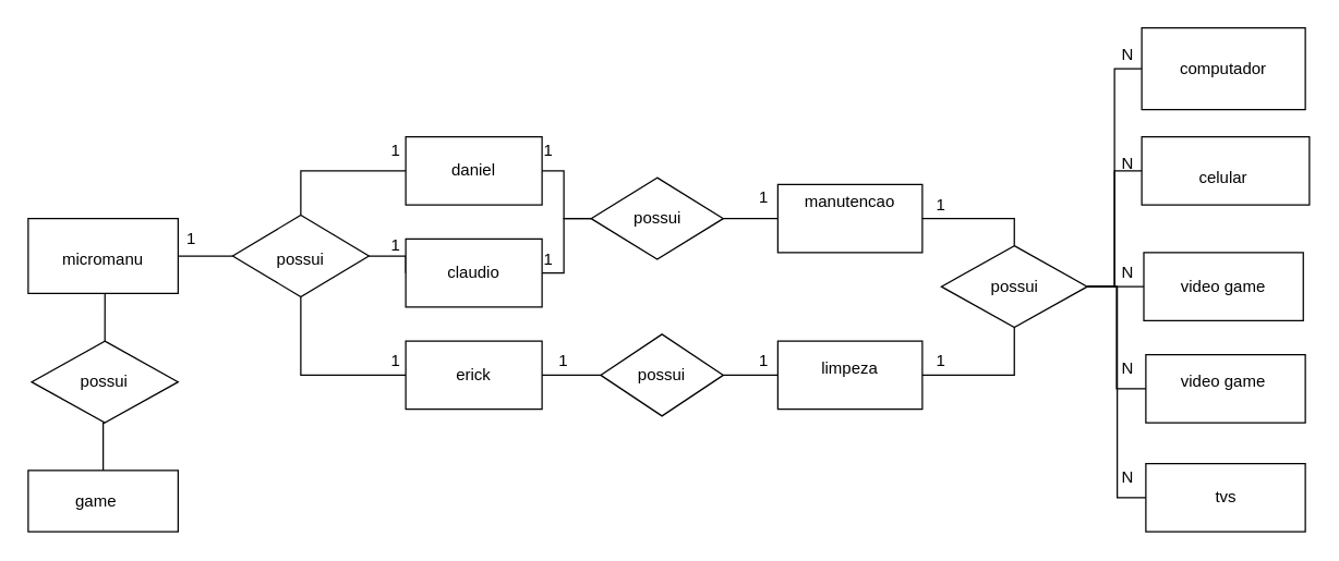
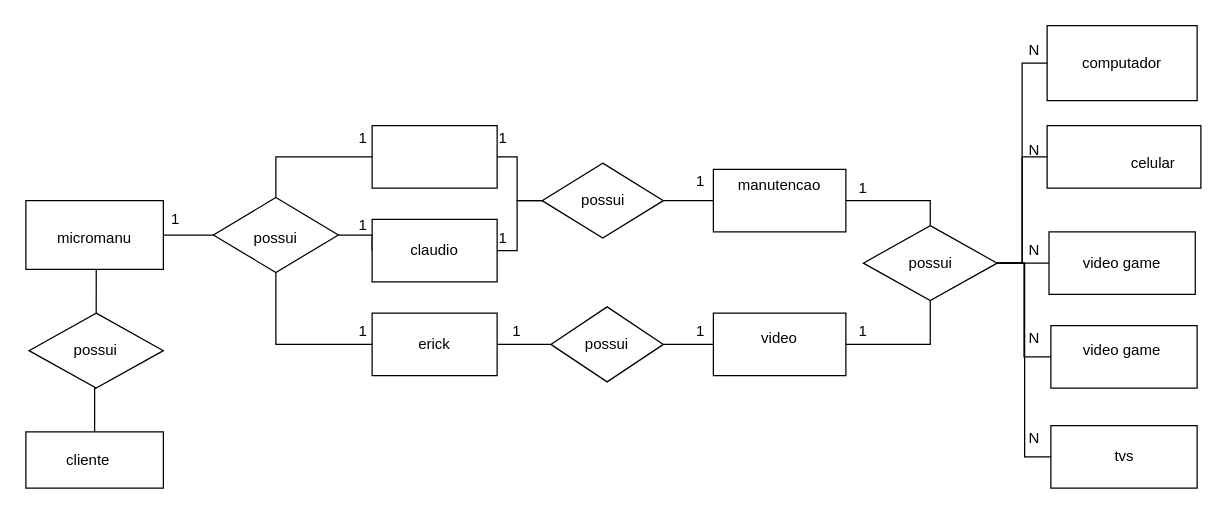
  <mxCell id="0" />
  <mxCell id="1" parent="0" />
  <mxCell id="2" value="" style="rounded=0;whiteSpace=wrap;html=1;" vertex="1" parent="1"><mxGeometry x="840" y="260" width="117" height="50" as="geometry" /></mxCell>
  <mxCell id="3" value="video game" style="text;html=1;strokeColor=none;fillColor=none;align=center;verticalAlign=middle;whiteSpace=wrap;rounded=0;" vertex="1" parent="1"><mxGeometry x="862" y="270" width="70" height="20" as="geometry" /></mxCell>
  <mxCell id="4" value="" style="rounded=0;whiteSpace=wrap;html=1;" vertex="1" parent="1"><mxGeometry x="840" y="340" width="117" height="50" as="geometry" /></mxCell>
  <mxCell id="5" value="tvs" style="text;html=1;strokeColor=none;fillColor=none;align=center;verticalAlign=middle;whiteSpace=wrap;rounded=0;" vertex="1" parent="1"><mxGeometry x="863.5" y="355" width="70" height="20" as="geometry" /></mxCell>
  <mxCell id="6" value="" style="rounded=0;whiteSpace=wrap;html=1;" vertex="1" parent="1"><mxGeometry x="837" y="100" width="123" height="50" as="geometry" /></mxCell>
- <mxCell id="7" value="celular" style="text;html=1;strokeColor=none;fillColor=none;align=center;verticalAlign=middle;whiteSpace=wrap;rounded=0;" vertex="1" parent="1"><mxGeometry x="862" y="120" width="70" height="20" as="geometry" /></mxCell>
+ <mxCell id="7" value="celular" style="text;html=1;strokeColor=none;fillColor=none;align=center;verticalAlign=middle;whiteSpace=wrap;rounded=0;" vertex="1" parent="1"><mxGeometry x="887" y="120" width="70" height="20" as="geometry" /></mxCell>
  <mxCell id="8" value="" style="rounded=0;whiteSpace=wrap;html=1;" vertex="1" parent="1"><mxGeometry x="837" y="20" width="120" height="60" as="geometry" /></mxCell>
  <mxCell id="9" value="computador" style="text;html=1;strokeColor=none;fillColor=none;align=center;verticalAlign=middle;whiteSpace=wrap;rounded=0;" vertex="1" parent="1"><mxGeometry x="862" y="40" width="70" height="20" as="geometry" /></mxCell>
  <mxCell id="10" style="edgeStyle=orthogonalEdgeStyle;rounded=0;orthogonalLoop=1;jettySize=auto;html=1;exitX=1;exitY=0.5;exitDx=0;exitDy=0;entryX=0.5;entryY=0;entryDx=0;entryDy=0;endArrow=none;endFill=0;" edge="1" parent="1" source="12" target="39"><mxGeometry relative="1" as="geometry" /></mxCell>
  <mxCell id="11" style="edgeStyle=orthogonalEdgeStyle;rounded=0;orthogonalLoop=1;jettySize=auto;html=1;exitX=0;exitY=0.5;exitDx=0;exitDy=0;entryX=1;entryY=0.5;entryDx=0;entryDy=0;endArrow=none;endFill=0;" edge="1" parent="1" source="12" target="59"><mxGeometry relative="1" as="geometry" /></mxCell>
  <mxCell id="12" value="" style="rounded=0;whiteSpace=wrap;html=1;" vertex="1" parent="1"><mxGeometry x="570" y="135" width="106" height="50" as="geometry" /></mxCell>
  <mxCell id="13" value="manutencao" style="text;html=1;strokeColor=none;fillColor=none;align=center;verticalAlign=middle;whiteSpace=wrap;rounded=0;" vertex="1" parent="1"><mxGeometry x="588" y="137.5" width="70" height="20" as="geometry" /></mxCell>
  <mxCell id="14" value="" style="rounded=0;whiteSpace=wrap;html=1;" vertex="1" parent="1"><mxGeometry x="838.5" y="185" width="117" height="50" as="geometry" /></mxCell>
  <mxCell id="15" value="video game" style="text;html=1;strokeColor=none;fillColor=none;align=center;verticalAlign=middle;whiteSpace=wrap;rounded=0;" vertex="1" parent="1"><mxGeometry x="862" y="200" width="70" height="20" as="geometry" /></mxCell>
  <mxCell id="16" value="" style="rounded=0;whiteSpace=wrap;html=1;" vertex="1" parent="1"><mxGeometry y="345" width="110" height="45" as="geometry" x="20" /></mxCell>
- <mxCell id="17" value="game" style="text;html=1;strokeColor=none;fillColor=none;align=center;verticalAlign=middle;whiteSpace=wrap;rounded=0;" vertex="1" parent="1"><mxGeometry x="35" y="357.5" width="70" height="20" as="geometry" /></mxCell>
+ <mxCell id="17" value="cliente" style="text;html=1;strokeColor=none;fillColor=none;align=center;verticalAlign=middle;whiteSpace=wrap;rounded=0;" vertex="1" parent="1"><mxGeometry x="35" y="357.5" width="70" height="20" as="geometry" /></mxCell>
  <mxCell id="18" style="edgeStyle=orthogonalEdgeStyle;rounded=0;orthogonalLoop=1;jettySize=auto;html=1;exitX=1;exitY=0.5;exitDx=0;exitDy=0;entryX=0;entryY=0.5;entryDx=0;entryDy=0;endArrow=none;endFill=0;" edge="1" parent="1" source="21" target="53"><mxGeometry relative="1" as="geometry" /></mxCell>
  <mxCell id="19" style="edgeStyle=orthogonalEdgeStyle;rounded=0;orthogonalLoop=1;jettySize=auto;html=1;exitX=0.5;exitY=0;exitDx=0;exitDy=0;entryX=0;entryY=0.5;entryDx=0;entryDy=0;endArrow=none;endFill=0;" edge="1" parent="1" source="21" target="48"><mxGeometry relative="1" as="geometry" /></mxCell>
  <mxCell id="20" style="edgeStyle=orthogonalEdgeStyle;rounded=0;orthogonalLoop=1;jettySize=auto;html=1;exitX=0.5;exitY=1;exitDx=0;exitDy=0;entryX=0;entryY=0.5;entryDx=0;entryDy=0;endArrow=none;endFill=0;" edge="1" parent="1" source="21" target="51"><mxGeometry relative="1" as="geometry" /></mxCell>
  <mxCell id="21" value="" style="rhombus;whiteSpace=wrap;html=1;" vertex="1" parent="1"><mxGeometry x="170" y="157.5" width="100" height="60" as="geometry" /></mxCell>
  <mxCell id="22" value="possui" style="text;html=1;strokeColor=none;fillColor=none;align=center;verticalAlign=middle;whiteSpace=wrap;rounded=0;" vertex="1" parent="1"><mxGeometry x="200" y="180" width="40" height="20" as="geometry" /></mxCell>
  <mxCell id="23" style="edgeStyle=orthogonalEdgeStyle;rounded=0;orthogonalLoop=1;jettySize=auto;html=1;exitX=1;exitY=0.5;exitDx=0;exitDy=0;entryX=0.5;entryY=1;entryDx=0;entryDy=0;endArrow=none;endFill=0;" edge="1" parent="1" source="25" target="39"><mxGeometry relative="1" as="geometry" /></mxCell>
  <mxCell id="24" style="edgeStyle=orthogonalEdgeStyle;rounded=0;orthogonalLoop=1;jettySize=auto;html=1;exitX=0;exitY=0.5;exitDx=0;exitDy=0;entryX=1;entryY=0.5;entryDx=0;entryDy=0;endArrow=none;endFill=0;" edge="1" parent="1" source="25" target="55"><mxGeometry relative="1" as="geometry" /></mxCell>
  <mxCell id="25" value="" style="rounded=0;whiteSpace=wrap;html=1;" vertex="1" parent="1"><mxGeometry x="570" y="250" width="106" height="50" as="geometry" /></mxCell>
- <mxCell id="26" value="limpeza" style="text;html=1;strokeColor=none;fillColor=none;align=center;verticalAlign=middle;whiteSpace=wrap;rounded=0;" vertex="1" parent="1"><mxGeometry x="588" y="260" width="70" height="20" as="geometry" /></mxCell>
+ <mxCell id="26" value="video" style="text;html=1;strokeColor=none;fillColor=none;align=center;verticalAlign=middle;whiteSpace=wrap;rounded=0;" vertex="1" parent="1"><mxGeometry x="588" y="260" width="70" height="20" as="geometry" /></mxCell>
  <mxCell id="27" style="edgeStyle=orthogonalEdgeStyle;rounded=0;orthogonalLoop=1;jettySize=auto;html=1;exitX=0.5;exitY=1;exitDx=0;exitDy=0;entryX=0.5;entryY=0;entryDx=0;entryDy=0;endArrow=none;endFill=0;" edge="1" parent="1" source="29" target="32"><mxGeometry relative="1" as="geometry" /></mxCell>
  <mxCell id="28" style="edgeStyle=orthogonalEdgeStyle;rounded=0;orthogonalLoop=1;jettySize=auto;html=1;exitX=1;exitY=0.5;exitDx=0;exitDy=0;entryX=0;entryY=0.5;entryDx=0;entryDy=0;endArrow=none;endFill=0;" edge="1" parent="1" source="29" target="21"><mxGeometry relative="1" as="geometry" /></mxCell>
  <mxCell id="29" value="" style="rounded=0;whiteSpace=wrap;html=1;" vertex="1" parent="1"><mxGeometry y="160" width="110" height="55" as="geometry" x="20" /></mxCell>
  <mxCell id="30" value="micromanu" style="text;html=1;strokeColor=none;fillColor=none;align=center;verticalAlign=middle;whiteSpace=wrap;rounded=0;" vertex="1" parent="1"><mxGeometry x="40" y="180" width="70" height="20" as="geometry" /></mxCell>
  <mxCell id="31" style="edgeStyle=orthogonalEdgeStyle;rounded=0;orthogonalLoop=1;jettySize=auto;html=1;exitX=0.5;exitY=1;exitDx=0;exitDy=0;entryX=0.5;entryY=0;entryDx=0;entryDy=0;endArrow=none;endFill=0;" edge="1" parent="1" source="32" target="16"><mxGeometry relative="1" as="geometry" /></mxCell>
  <mxCell id="32" value="" style="rhombus;whiteSpace=wrap;html=1;" vertex="1" parent="1"><mxGeometry x="22.5" y="250" width="107.5" height="60" as="geometry" /></mxCell>
  <mxCell id="33" value="possui" style="text;html=1;strokeColor=none;fillColor=none;align=center;verticalAlign=middle;whiteSpace=wrap;rounded=0;" vertex="1" parent="1"><mxGeometry x="56.25" y="270" width="40" height="20" as="geometry" /></mxCell>
  <mxCell id="34" style="edgeStyle=orthogonalEdgeStyle;rounded=0;orthogonalLoop=1;jettySize=auto;html=1;exitX=1;exitY=0.5;exitDx=0;exitDy=0;entryX=0;entryY=0.5;entryDx=0;entryDy=0;endArrow=none;endFill=0;" edge="1" parent="1" source="39" target="8"><mxGeometry relative="1" as="geometry" /></mxCell>
  <mxCell id="35" style="edgeStyle=orthogonalEdgeStyle;rounded=0;orthogonalLoop=1;jettySize=auto;html=1;exitX=1;exitY=0.5;exitDx=0;exitDy=0;entryX=0;entryY=0.5;entryDx=0;entryDy=0;endArrow=none;endFill=0;" edge="1" parent="1" source="39" target="6"><mxGeometry relative="1" as="geometry" /></mxCell>
  <mxCell id="36" style="edgeStyle=orthogonalEdgeStyle;rounded=0;orthogonalLoop=1;jettySize=auto;html=1;exitX=1;exitY=0.5;exitDx=0;exitDy=0;entryX=0;entryY=0.5;entryDx=0;entryDy=0;endArrow=none;endFill=0;" edge="1" parent="1" source="39" target="2"><mxGeometry relative="1" as="geometry" /></mxCell>
  <mxCell id="37" style="edgeStyle=orthogonalEdgeStyle;rounded=0;orthogonalLoop=1;jettySize=auto;html=1;exitX=1;exitY=0.5;exitDx=0;exitDy=0;entryX=0;entryY=0.5;entryDx=0;entryDy=0;endArrow=none;endFill=0;" edge="1" parent="1" source="39" target="4"><mxGeometry relative="1" as="geometry"><Array as="points"><mxPoint x="819" y="210" /><mxPoint x="819" y="365" /></Array></mxGeometry></mxCell>
  <mxCell id="38" style="edgeStyle=orthogonalEdgeStyle;rounded=0;orthogonalLoop=1;jettySize=auto;html=1;exitX=1;exitY=0.5;exitDx=0;exitDy=0;entryX=0;entryY=0.5;entryDx=0;entryDy=0;endArrow=none;endFill=0;" edge="1" parent="1" source="39" target="14"><mxGeometry relative="1" as="geometry" /></mxCell>
  <mxCell id="39" value="" style="rhombus;whiteSpace=wrap;html=1;" vertex="1" parent="1"><mxGeometry x="690" y="180" width="107" height="60" as="geometry" /></mxCell>
  <mxCell id="40" value="possui" style="text;html=1;strokeColor=none;fillColor=none;align=center;verticalAlign=middle;whiteSpace=wrap;rounded=0;" vertex="1" parent="1"><mxGeometry x="723.5" y="200" width="40" height="20" as="geometry" /></mxCell>
  <mxCell id="41" value="1" style="text;html=1;strokeColor=none;fillColor=none;align=center;verticalAlign=middle;whiteSpace=wrap;rounded=0;" vertex="1" parent="1"><mxGeometry x="372" y="170" width="40" height="20" as="geometry" /></mxCell>
  <mxCell id="42" value="1" style="text;html=1;strokeColor=none;fillColor=none;align=center;verticalAlign=middle;whiteSpace=wrap;rounded=0;" vertex="1" parent="1"><mxGeometry x="372" y="270" width="40" height="20" as="geometry" /></mxCell>
  <mxCell id="43" value="N" style="text;html=1;strokeColor=none;fillColor=none;align=center;verticalAlign=middle;whiteSpace=wrap;rounded=0;" vertex="1" parent="1"><mxGeometry x="807" y="340" width="40" height="20" as="geometry" /></mxCell>
  <mxCell id="44" value="N" style="text;html=1;strokeColor=none;fillColor=none;align=center;verticalAlign=middle;whiteSpace=wrap;rounded=0;" vertex="1" parent="1"><mxGeometry x="807" y="260" width="40" height="20" as="geometry" /></mxCell>
  <mxCell id="45" value="N" style="text;html=1;strokeColor=none;fillColor=none;align=center;verticalAlign=middle;whiteSpace=wrap;rounded=0;" vertex="1" parent="1"><mxGeometry x="807" y="190" width="40" height="20" as="geometry" /></mxCell>
  <mxCell id="46" value="N" style="text;html=1;strokeColor=none;fillColor=none;align=center;verticalAlign=middle;whiteSpace=wrap;rounded=0;" vertex="1" parent="1"><mxGeometry x="807" y="110" width="40" height="20" as="geometry" /></mxCell>
  <mxCell id="47" value="N" style="text;html=1;strokeColor=none;fillColor=none;align=center;verticalAlign=middle;whiteSpace=wrap;rounded=0;" vertex="1" parent="1"><mxGeometry x="807" y="30" width="40" height="20" as="geometry" /></mxCell>
  <mxCell id="48" value="" style="rounded=0;whiteSpace=wrap;html=1;" vertex="1" parent="1"><mxGeometry x="297" y="100" width="100" height="50" as="geometry" /></mxCell>
- <mxCell id="49" value="&lt;div&gt;daniel&lt;/div&gt;" style="text;html=1;strokeColor=none;fillColor=none;align=center;verticalAlign=middle;whiteSpace=wrap;rounded=0;" vertex="1" parent="1"><mxGeometry x="312" y="115" width="70" height="20" as="geometry" /></mxCell>
  <mxCell id="50" style="edgeStyle=orthogonalEdgeStyle;rounded=0;orthogonalLoop=1;jettySize=auto;html=1;exitX=1;exitY=0.5;exitDx=0;exitDy=0;entryX=0;entryY=0.5;entryDx=0;entryDy=0;endArrow=none;endFill=0;" edge="1" parent="1" source="51" target="55"><mxGeometry relative="1" as="geometry" /></mxCell>
  <mxCell id="51" value="" style="rounded=0;whiteSpace=wrap;html=1;" vertex="1" parent="1"><mxGeometry x="297" y="250" width="100" height="50" as="geometry" /></mxCell>
  <mxCell id="52" value="erick" style="text;html=1;strokeColor=none;fillColor=none;align=center;verticalAlign=middle;whiteSpace=wrap;rounded=0;" vertex="1" parent="1"><mxGeometry x="312" y="265" width="70" height="20" as="geometry" /></mxCell>
  <mxCell id="53" value="" style="rounded=0;whiteSpace=wrap;html=1;" vertex="1" parent="1"><mxGeometry x="297" y="175" width="100" height="50" as="geometry" /></mxCell>
  <mxCell id="54" value="claudio" style="text;html=1;strokeColor=none;fillColor=none;align=center;verticalAlign=middle;whiteSpace=wrap;rounded=0;" vertex="1" parent="1"><mxGeometry x="312" y="190" width="70" height="20" as="geometry" /></mxCell>
  <mxCell id="55" value="" style="rhombus;whiteSpace=wrap;html=1;" vertex="1" parent="1"><mxGeometry x="440" y="245" width="90" height="60" as="geometry" /></mxCell>
  <mxCell id="56" value="possui" style="text;html=1;strokeColor=none;fillColor=none;align=center;verticalAlign=middle;whiteSpace=wrap;rounded=0;" vertex="1" parent="1"><mxGeometry x="465" y="262.5" width="40" height="25" as="geometry" /></mxCell>
  <mxCell id="57" style="edgeStyle=orthogonalEdgeStyle;rounded=0;orthogonalLoop=1;jettySize=auto;html=1;exitX=0;exitY=0.5;exitDx=0;exitDy=0;entryX=1;entryY=0.5;entryDx=0;entryDy=0;endArrow=none;endFill=0;" edge="1" parent="1" source="59" target="53"><mxGeometry relative="1" as="geometry" /></mxCell>
  <mxCell id="58" style="edgeStyle=orthogonalEdgeStyle;rounded=0;orthogonalLoop=1;jettySize=auto;html=1;exitX=0;exitY=0.5;exitDx=0;exitDy=0;entryX=1;entryY=0.5;entryDx=0;entryDy=0;endArrow=none;endFill=0;" edge="1" parent="1" source="59" target="48"><mxGeometry relative="1" as="geometry" /></mxCell>
  <mxCell id="59" value="" style="rhombus;whiteSpace=wrap;html=1;" vertex="1" parent="1"><mxGeometry x="433" y="130" width="97" height="60" as="geometry" /></mxCell>
  <mxCell id="60" value="possui" style="text;html=1;strokeColor=none;fillColor=none;align=center;verticalAlign=middle;whiteSpace=wrap;rounded=0;" vertex="1" parent="1"><mxGeometry x="462" y="150" width="40" height="20" as="geometry" /></mxCell>
  <mxCell id="61" value="1" style="text;html=1;strokeColor=none;fillColor=none;align=center;verticalAlign=middle;whiteSpace=wrap;rounded=0;" vertex="1" parent="1"><mxGeometry x="120" y="165" width="40" height="20" as="geometry" /></mxCell>
  <mxCell id="62" value="1" style="text;html=1;strokeColor=none;fillColor=none;align=center;verticalAlign=middle;whiteSpace=wrap;rounded=0;" vertex="1" parent="1"><mxGeometry x="270" y="255" width="40" height="20" as="geometry" /></mxCell>
  <mxCell id="63" value="1" style="text;html=1;strokeColor=none;fillColor=none;align=center;verticalAlign=middle;whiteSpace=wrap;rounded=0;" vertex="1" parent="1"><mxGeometry x="270" y="170" width="40" height="20" as="geometry" /></mxCell>
  <mxCell id="64" value="1" style="text;html=1;strokeColor=none;fillColor=none;align=center;verticalAlign=middle;whiteSpace=wrap;rounded=0;" vertex="1" parent="1"><mxGeometry x="270" y="100" width="40" height="20" as="geometry" /></mxCell>
  <mxCell id="65" value="1" style="text;html=1;strokeColor=none;fillColor=none;align=center;verticalAlign=middle;whiteSpace=wrap;rounded=0;" vertex="1" parent="1"><mxGeometry x="382" y="100" width="40" height="20" as="geometry" /></mxCell>
  <mxCell id="66" value="1" style="text;html=1;strokeColor=none;fillColor=none;align=center;verticalAlign=middle;whiteSpace=wrap;rounded=0;" vertex="1" parent="1"><mxGeometry x="382" y="180" width="40" height="20" as="geometry" /></mxCell>
  <mxCell id="67" value="1" style="text;html=1;strokeColor=none;fillColor=none;align=center;verticalAlign=middle;whiteSpace=wrap;rounded=0;" vertex="1" parent="1"><mxGeometry x="393" y="255" width="40" height="20" as="geometry" /></mxCell>
  <mxCell id="68" value="1" style="text;html=1;strokeColor=none;fillColor=none;align=center;verticalAlign=middle;whiteSpace=wrap;rounded=0;" vertex="1" parent="1"><mxGeometry x="670" y="140" width="40" height="20" as="geometry" /></mxCell>
  <mxCell id="69" value="1" style="text;html=1;strokeColor=none;fillColor=none;align=center;verticalAlign=middle;whiteSpace=wrap;rounded=0;" vertex="1" parent="1"><mxGeometry x="540" y="135" width="40" height="20" as="geometry" /></mxCell>
  <mxCell id="70" value="1" style="text;html=1;strokeColor=none;fillColor=none;align=center;verticalAlign=middle;whiteSpace=wrap;rounded=0;" vertex="1" parent="1"><mxGeometry x="540" y="255" width="40" height="20" as="geometry" /></mxCell>
  <mxCell id="71" value="1" style="text;html=1;strokeColor=none;fillColor=none;align=center;verticalAlign=middle;whiteSpace=wrap;rounded=0;" vertex="1" parent="1"><mxGeometry x="670" y="255" width="40" height="20" as="geometry" /></mxCell>
